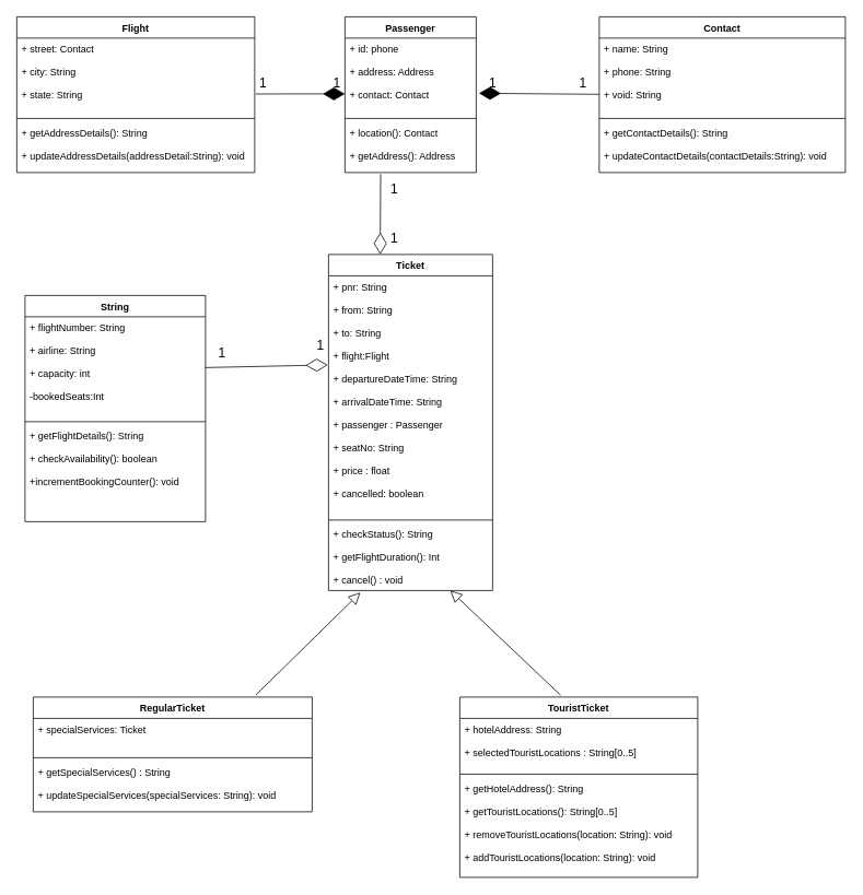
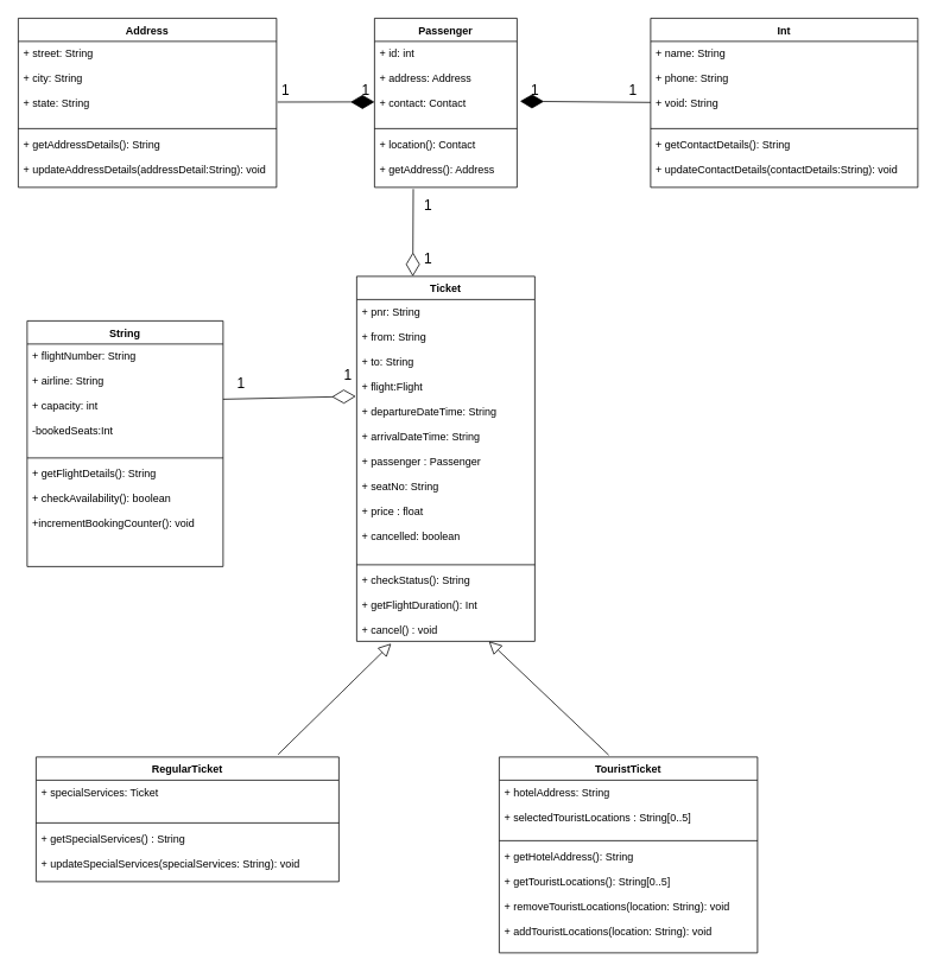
  <mxCell id="0" />
  <mxCell id="1" parent="0" />
- <mxCell id="2" value="Flight" style="swimlane;fontStyle=1;align=center;verticalAlign=top;childLayout=stackLayout;horizontal=1;startSize=26;horizontalStack=0;resizeParent=1;resizeParentMax=0;resizeLast=0;collapsible=1;marginBottom=0;" vertex="1" parent="1"><mxGeometry x="20" y="20" width="290" height="190" as="geometry" /></mxCell>
- <mxCell id="3" value="+ street: Contact&#10;&#10;+ city: String&#10;&#10;+ state: String&#10;&#10;" style="text;strokeColor=none;fillColor=none;align=left;verticalAlign=top;spacingLeft=4;spacingRight=4;overflow=hidden;rotatable=0;points=[[0,0.5],[1,0.5]];portConstraint=eastwest;" vertex="1" parent="2"><mxGeometry y="26" width="290" height="94" as="geometry" /></mxCell>
+ <mxCell id="2" value="Address" style="swimlane;fontStyle=1;align=center;verticalAlign=top;childLayout=stackLayout;horizontal=1;startSize=26;horizontalStack=0;resizeParent=1;resizeParentMax=0;resizeLast=0;collapsible=1;marginBottom=0;" vertex="1" parent="1"><mxGeometry x="20" y="20" width="290" height="190" as="geometry" /></mxCell>
+ <mxCell id="3" value="+ street: String&#10;&#10;+ city: String&#10;&#10;+ state: String&#10;&#10;" style="text;strokeColor=none;fillColor=none;align=left;verticalAlign=top;spacingLeft=4;spacingRight=4;overflow=hidden;rotatable=0;points=[[0,0.5],[1,0.5]];portConstraint=eastwest;" vertex="1" parent="2"><mxGeometry y="26" width="290" height="94" as="geometry" /></mxCell>
  <mxCell id="4" value="" style="line;strokeWidth=1;fillColor=none;align=left;verticalAlign=middle;spacingTop=-1;spacingLeft=3;spacingRight=3;rotatable=0;labelPosition=right;points=[];portConstraint=eastwest;" vertex="1" parent="2"><mxGeometry y="120" width="290" height="8" as="geometry" /></mxCell>
  <mxCell id="5" value="+ getAddressDetails(): String&#10;&#10;+ updateAddressDetails(addressDetail:String): void" style="text;strokeColor=none;fillColor=none;align=left;verticalAlign=top;spacingLeft=4;spacingRight=4;overflow=hidden;rotatable=0;points=[[0,0.5],[1,0.5]];portConstraint=eastwest;" vertex="1" parent="2"><mxGeometry y="128" width="290" height="62" as="geometry" /></mxCell>
  <mxCell id="6" value="Passenger" style="swimlane;fontStyle=1;align=center;verticalAlign=top;childLayout=stackLayout;horizontal=1;startSize=26;horizontalStack=0;resizeParent=1;resizeParentMax=0;resizeLast=0;collapsible=1;marginBottom=0;" vertex="1" parent="1"><mxGeometry x="420" y="20" width="160" height="190" as="geometry" /></mxCell>
- <mxCell id="7" value="+ id: phone&#10;&#10;+ address: Address&#10;&#10;+ contact: Contact&#10;&#10;" style="text;strokeColor=none;fillColor=none;align=left;verticalAlign=top;spacingLeft=4;spacingRight=4;overflow=hidden;rotatable=0;points=[[0,0.5],[1,0.5]];portConstraint=eastwest;" vertex="1" parent="6"><mxGeometry y="26" width="160" height="94" as="geometry" /></mxCell>
+ <mxCell id="7" value="+ id: int&#10;&#10;+ address: Address&#10;&#10;+ contact: Contact&#10;&#10;" style="text;strokeColor=none;fillColor=none;align=left;verticalAlign=top;spacingLeft=4;spacingRight=4;overflow=hidden;rotatable=0;points=[[0,0.5],[1,0.5]];portConstraint=eastwest;" vertex="1" parent="6"><mxGeometry y="26" width="160" height="94" as="geometry" /></mxCell>
  <mxCell id="8" value="" style="endArrow=diamondThin;endFill=1;endSize=24;html=1;exitX=1.004;exitY=0.725;exitDx=0;exitDy=0;exitPerimeter=0;" edge="1" parent="6" source="3"><mxGeometry width="160" relative="1" as="geometry"><mxPoint x="-63.86" y="96.14" as="sourcePoint" /><mxPoint y="94" as="targetPoint" /></mxGeometry></mxCell>
  <mxCell id="9" value="" style="line;strokeWidth=1;fillColor=none;align=left;verticalAlign=middle;spacingTop=-1;spacingLeft=3;spacingRight=3;rotatable=0;labelPosition=right;points=[];portConstraint=eastwest;" vertex="1" parent="6"><mxGeometry y="120" width="160" height="8" as="geometry" /></mxCell>
  <mxCell id="10" value="+ location(): Contact&#10;&#10;+ getAddress(): Address" style="text;strokeColor=none;fillColor=none;align=left;verticalAlign=top;spacingLeft=4;spacingRight=4;overflow=hidden;rotatable=0;points=[[0,0.5],[1,0.5]];portConstraint=eastwest;" vertex="1" parent="6"><mxGeometry y="128" width="160" height="62" as="geometry" /></mxCell>
- <mxCell id="11" value="Contact" style="swimlane;fontStyle=1;align=center;verticalAlign=top;childLayout=stackLayout;horizontal=1;startSize=26;horizontalStack=0;resizeParent=1;resizeParentMax=0;resizeLast=0;collapsible=1;marginBottom=0;" vertex="1" parent="1"><mxGeometry x="730" y="20" width="300" height="190" as="geometry" /></mxCell>
+ <mxCell id="11" value="Int" style="swimlane;fontStyle=1;align=center;verticalAlign=top;childLayout=stackLayout;horizontal=1;startSize=26;horizontalStack=0;resizeParent=1;resizeParentMax=0;resizeLast=0;collapsible=1;marginBottom=0;" vertex="1" parent="1"><mxGeometry x="730" y="20" width="300" height="190" as="geometry" /></mxCell>
  <mxCell id="12" value="+ name: String&#10;&#10;+ phone: String&#10;&#10;+ void: String&#10;&#10;" style="text;strokeColor=none;fillColor=none;align=left;verticalAlign=top;spacingLeft=4;spacingRight=4;overflow=hidden;rotatable=0;points=[[0,0.5],[1,0.5]];portConstraint=eastwest;" vertex="1" parent="11"><mxGeometry y="26" width="300" height="94" as="geometry" /></mxCell>
  <mxCell id="13" value="" style="endArrow=diamondThin;endFill=1;endSize=24;html=1;entryX=1.021;entryY=0.716;entryDx=0;entryDy=0;entryPerimeter=0;" edge="1" parent="11" target="7"><mxGeometry width="160" relative="1" as="geometry"><mxPoint x="-2.274e-13" y="94.58" as="sourcePoint" /><mxPoint x="-84" y="92" as="targetPoint" /></mxGeometry></mxCell>
  <mxCell id="14" value="" style="line;strokeWidth=1;fillColor=none;align=left;verticalAlign=middle;spacingTop=-1;spacingLeft=3;spacingRight=3;rotatable=0;labelPosition=right;points=[];portConstraint=eastwest;" vertex="1" parent="11"><mxGeometry y="120" width="300" height="8" as="geometry" /></mxCell>
  <mxCell id="15" value="+ getContactDetails(): String&#10;&#10;+ updateContactDetails(contactDetails:String): void" style="text;strokeColor=none;fillColor=none;align=left;verticalAlign=top;spacingLeft=4;spacingRight=4;overflow=hidden;rotatable=0;points=[[0,0.5],[1,0.5]];portConstraint=eastwest;" vertex="1" parent="11"><mxGeometry y="128" width="300" height="62" as="geometry" /></mxCell>
  <mxCell id="16" value="String" style="swimlane;fontStyle=1;align=center;verticalAlign=top;childLayout=stackLayout;horizontal=1;startSize=26;horizontalStack=0;resizeParent=1;resizeParentMax=0;resizeLast=0;collapsible=1;marginBottom=0;" vertex="1" parent="1"><mxGeometry x="30" y="360" width="220" height="276" as="geometry" /></mxCell>
  <mxCell id="17" value="+ flightNumber: String&#10;&#10;+ airline: String&#10;&#10;+ capacity: int&#10;&#10;-bookedSeats:Int&#10;&#10;" style="text;strokeColor=none;fillColor=none;align=left;verticalAlign=top;spacingLeft=4;spacingRight=4;overflow=hidden;rotatable=0;points=[[0,0.5],[1,0.5]];portConstraint=eastwest;" vertex="1" parent="16"><mxGeometry y="26" width="220" height="124" as="geometry" /></mxCell>
  <mxCell id="18" value="" style="line;strokeWidth=1;fillColor=none;align=left;verticalAlign=middle;spacingTop=-1;spacingLeft=3;spacingRight=3;rotatable=0;labelPosition=right;points=[];portConstraint=eastwest;" vertex="1" parent="16"><mxGeometry y="150" width="220" height="8" as="geometry" /></mxCell>
  <mxCell id="19" value="+ getFlightDetails(): String&#10;&#10;+ checkAvailability(): boolean&#10;&#10;+incrementBookingCounter(): void" style="text;strokeColor=none;fillColor=none;align=left;verticalAlign=top;spacingLeft=4;spacingRight=4;overflow=hidden;rotatable=0;points=[[0,0.5],[1,0.5]];portConstraint=eastwest;" vertex="1" parent="16"><mxGeometry y="158" width="220" height="118" as="geometry" /></mxCell>
  <mxCell id="20" value="Ticket" style="swimlane;fontStyle=1;align=center;verticalAlign=top;childLayout=stackLayout;horizontal=1;startSize=26;horizontalStack=0;resizeParent=1;resizeParentMax=0;resizeLast=0;collapsible=1;marginBottom=0;" vertex="1" parent="1"><mxGeometry x="400" y="310" width="200" height="410" as="geometry" /></mxCell>
  <mxCell id="21" value="+ pnr: String&#10;&#10;+ from: String&#10;&#10;+ to: String&#10;&#10;+ flight:Flight&#10;&#10;+ departureDateTime: String&#10;&#10;+ arrivalDateTime: String&#10;&#10;+ passenger : Passenger&#10;&#10;+ seatNo: String&#10;&#10;+ price : float&#10;&#10;+ cancelled: boolean&#10;" style="text;strokeColor=none;fillColor=none;align=left;verticalAlign=top;spacingLeft=4;spacingRight=4;overflow=hidden;rotatable=0;points=[[0,0.5],[1,0.5]];portConstraint=eastwest;" vertex="1" parent="20"><mxGeometry y="26" width="200" height="294" as="geometry" /></mxCell>
  <mxCell id="22" value="" style="line;strokeWidth=1;fillColor=none;align=left;verticalAlign=middle;spacingTop=-1;spacingLeft=3;spacingRight=3;rotatable=0;labelPosition=right;points=[];portConstraint=eastwest;" vertex="1" parent="20"><mxGeometry y="320" width="200" height="8" as="geometry" /></mxCell>
  <mxCell id="23" value="+ checkStatus(): String&#10;&#10;+ getFlightDuration(): Int&#10;&#10;+ cancel() : void" style="text;strokeColor=none;fillColor=none;align=left;verticalAlign=top;spacingLeft=4;spacingRight=4;overflow=hidden;rotatable=0;points=[[0,0.5],[1,0.5]];portConstraint=eastwest;" vertex="1" parent="20"><mxGeometry y="328" width="200" height="82" as="geometry" /></mxCell>
  <mxCell id="24" value="RegularTicket" style="swimlane;fontStyle=1;align=center;verticalAlign=top;childLayout=stackLayout;horizontal=1;startSize=26;horizontalStack=0;resizeParent=1;resizeParentMax=0;resizeLast=0;collapsible=1;marginBottom=0;" vertex="1" parent="1"><mxGeometry x="40" y="850" width="340" height="140" as="geometry" /></mxCell>
  <mxCell id="25" value="+ specialServices: Ticket&#10;&#10;" style="text;strokeColor=none;fillColor=none;align=left;verticalAlign=top;spacingLeft=4;spacingRight=4;overflow=hidden;rotatable=0;points=[[0,0.5],[1,0.5]];portConstraint=eastwest;" vertex="1" parent="24"><mxGeometry y="26" width="340" height="44" as="geometry" /></mxCell>
  <mxCell id="26" value="" style="line;strokeWidth=1;fillColor=none;align=left;verticalAlign=middle;spacingTop=-1;spacingLeft=3;spacingRight=3;rotatable=0;labelPosition=right;points=[];portConstraint=eastwest;" vertex="1" parent="24"><mxGeometry y="70" width="340" height="8" as="geometry" /></mxCell>
  <mxCell id="27" value="+ getSpecialServices() : String&#10;&#10;+ updateSpecialServices(specialServices: String): void" style="text;strokeColor=none;fillColor=none;align=left;verticalAlign=top;spacingLeft=4;spacingRight=4;overflow=hidden;rotatable=0;points=[[0,0.5],[1,0.5]];portConstraint=eastwest;" vertex="1" parent="24"><mxGeometry y="78" width="340" height="62" as="geometry" /></mxCell>
  <mxCell id="28" value="TouristTicket" style="swimlane;fontStyle=1;align=center;verticalAlign=top;childLayout=stackLayout;horizontal=1;startSize=26;horizontalStack=0;resizeParent=1;resizeParentMax=0;resizeLast=0;collapsible=1;marginBottom=0;" vertex="1" parent="1"><mxGeometry x="560" y="850" width="290" height="220" as="geometry" /></mxCell>
  <mxCell id="29" value="+ hotelAddress: String&#10;&#10;+ selectedTouristLocations : String[0..5]&#10;&#10;" style="text;strokeColor=none;fillColor=none;align=left;verticalAlign=top;spacingLeft=4;spacingRight=4;overflow=hidden;rotatable=0;points=[[0,0.5],[1,0.5]];portConstraint=eastwest;" vertex="1" parent="28"><mxGeometry y="26" width="290" height="64" as="geometry" /></mxCell>
  <mxCell id="30" value="" style="line;strokeWidth=1;fillColor=none;align=left;verticalAlign=middle;spacingTop=-1;spacingLeft=3;spacingRight=3;rotatable=0;labelPosition=right;points=[];portConstraint=eastwest;" vertex="1" parent="28"><mxGeometry y="90" width="290" height="8" as="geometry" /></mxCell>
  <mxCell id="31" value="+ getHotelAddress(): String&#10;&#10;+ getTouristLocations(): String[0..5]&#10;&#10;+ removeTouristLocations(location: String): void&#10;&#10;+ addTouristLocations(location: String): void" style="text;strokeColor=none;fillColor=none;align=left;verticalAlign=top;spacingLeft=4;spacingRight=4;overflow=hidden;rotatable=0;points=[[0,0.5],[1,0.5]];portConstraint=eastwest;" vertex="1" parent="28"><mxGeometry y="98" width="290" height="122" as="geometry" /></mxCell>
  <mxCell id="32" value="" style="endArrow=diamondThin;endFill=0;endSize=24;html=1;entryX=-0.005;entryY=0.37;entryDx=0;entryDy=0;entryPerimeter=0;exitX=1;exitY=0.5;exitDx=0;exitDy=0;" edge="1" parent="1" source="17" target="21"><mxGeometry width="160" relative="1" as="geometry"><mxPoint x="-520" y="385" as="sourcePoint" /><mxPoint x="-397" y="387" as="targetPoint" /></mxGeometry></mxCell>
  <mxCell id="33" value="" style="endArrow=diamondThin;endFill=0;endSize=24;html=1;exitX=0.272;exitY=1.03;exitDx=0;exitDy=0;exitPerimeter=0;" edge="1" parent="1" source="10"><mxGeometry width="160" relative="1" as="geometry"><mxPoint x="-330" y="203" as="sourcePoint" /><mxPoint x="463" y="310" as="targetPoint" /></mxGeometry></mxCell>
  <mxCell id="34" value="&lt;font style=&quot;font-size: 16px&quot;&gt;1&lt;/font&gt;" style="text;html=1;align=center;verticalAlign=middle;resizable=0;points=[];autosize=1;" vertex="1" parent="1"><mxGeometry x="380" y="410" width="20" height="20" as="geometry" /></mxCell>
  <mxCell id="35" value="&lt;font style=&quot;font-size: 16px&quot;&gt;1&lt;/font&gt;" style="text;html=1;align=center;verticalAlign=middle;resizable=0;points=[];autosize=1;" vertex="1" parent="1"><mxGeometry x="470" y="280" width="20" height="20" as="geometry" /></mxCell>
  <mxCell id="36" value="&lt;font style=&quot;font-size: 16px&quot;&gt;1&lt;/font&gt;" style="text;html=1;align=center;verticalAlign=middle;resizable=0;points=[];autosize=1;" vertex="1" parent="1"><mxGeometry x="310" y="90" width="20" height="20" as="geometry" /></mxCell>
  <mxCell id="37" value="&lt;font style=&quot;font-size: 16px&quot;&gt;1&lt;/font&gt;" style="text;html=1;align=center;verticalAlign=middle;resizable=0;points=[];autosize=1;" vertex="1" parent="1"><mxGeometry x="260" y="420" width="20" height="20" as="geometry" /></mxCell>
  <mxCell id="38" value="" style="edgeStyle=none;html=1;endSize=12;endArrow=block;endFill=0;exitX=0.799;exitY=-0.02;exitDx=0;exitDy=0;exitPerimeter=0;entryX=0.194;entryY=1.03;entryDx=0;entryDy=0;entryPerimeter=0;" edge="1" parent="1" source="24" target="23"><mxGeometry width="160" relative="1" as="geometry"><mxPoint x="320" y="841.01" as="sourcePoint" /><mxPoint x="460" y="730" as="targetPoint" /></mxGeometry></mxCell>
  <mxCell id="39" value="" style="edgeStyle=none;html=1;endSize=12;endArrow=block;endFill=0;exitX=0.424;exitY=-0.01;exitDx=0;exitDy=0;exitPerimeter=0;" edge="1" parent="1" source="28"><mxGeometry width="160" relative="1" as="geometry"><mxPoint x="400" y="837.2" as="sourcePoint" /><mxPoint x="548.34" y="720" as="targetPoint" /></mxGeometry></mxCell>
  <mxCell id="40" value="&lt;font style=&quot;font-size: 16px&quot;&gt;1&lt;/font&gt;" style="text;html=1;align=center;verticalAlign=middle;resizable=0;points=[];autosize=1;" vertex="1" parent="1"><mxGeometry x="700" y="90" width="20" height="20" as="geometry" /></mxCell>
  <mxCell id="41" value="&lt;font style=&quot;font-size: 16px&quot;&gt;1&lt;/font&gt;" style="text;html=1;align=center;verticalAlign=middle;resizable=0;points=[];autosize=1;" vertex="1" parent="1"><mxGeometry x="590" y="90" width="20" height="20" as="geometry" /></mxCell>
  <mxCell id="42" value="&lt;font style=&quot;font-size: 16px&quot;&gt;1&lt;/font&gt;" style="text;html=1;align=center;verticalAlign=middle;resizable=0;points=[];autosize=1;" vertex="1" parent="1"><mxGeometry x="400" y="90" width="20" height="20" as="geometry" /></mxCell>
  <mxCell id="43" value="&lt;font style=&quot;font-size: 16px&quot;&gt;1&lt;/font&gt;" style="text;html=1;align=center;verticalAlign=middle;resizable=0;points=[];autosize=1;" vertex="1" parent="1"><mxGeometry x="470" y="220" width="20" height="20" as="geometry" /></mxCell>
